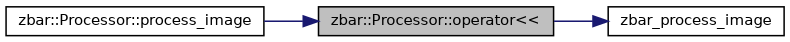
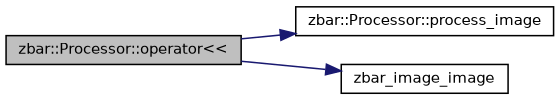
  digraph {
    rankdir=LR
    node [color=black fillcolor=white fontname=Helvetica fontsize=10 shape=record style=filled]
    edge [color=midnightblue fontname=Helvetica fontsize=10 labelfontname=Helvetica labelfontsize=10 style=solid]
    n1 [fillcolor=grey75 fontcolor=black height=0.2 label="zbar::Processor::operator\<\<" width=0.4]
    n2 [height=0.2 label="zbar::Processor::process_image" width=0.4]
-   n3 [height=0.2 label=zbar_process_image width=0.4]
-   n2 -> n1
+   n3 [height=0.2 label=zbar_image_image width=0.4]
+   n1 -> n2
    n1 -> n3
  }
